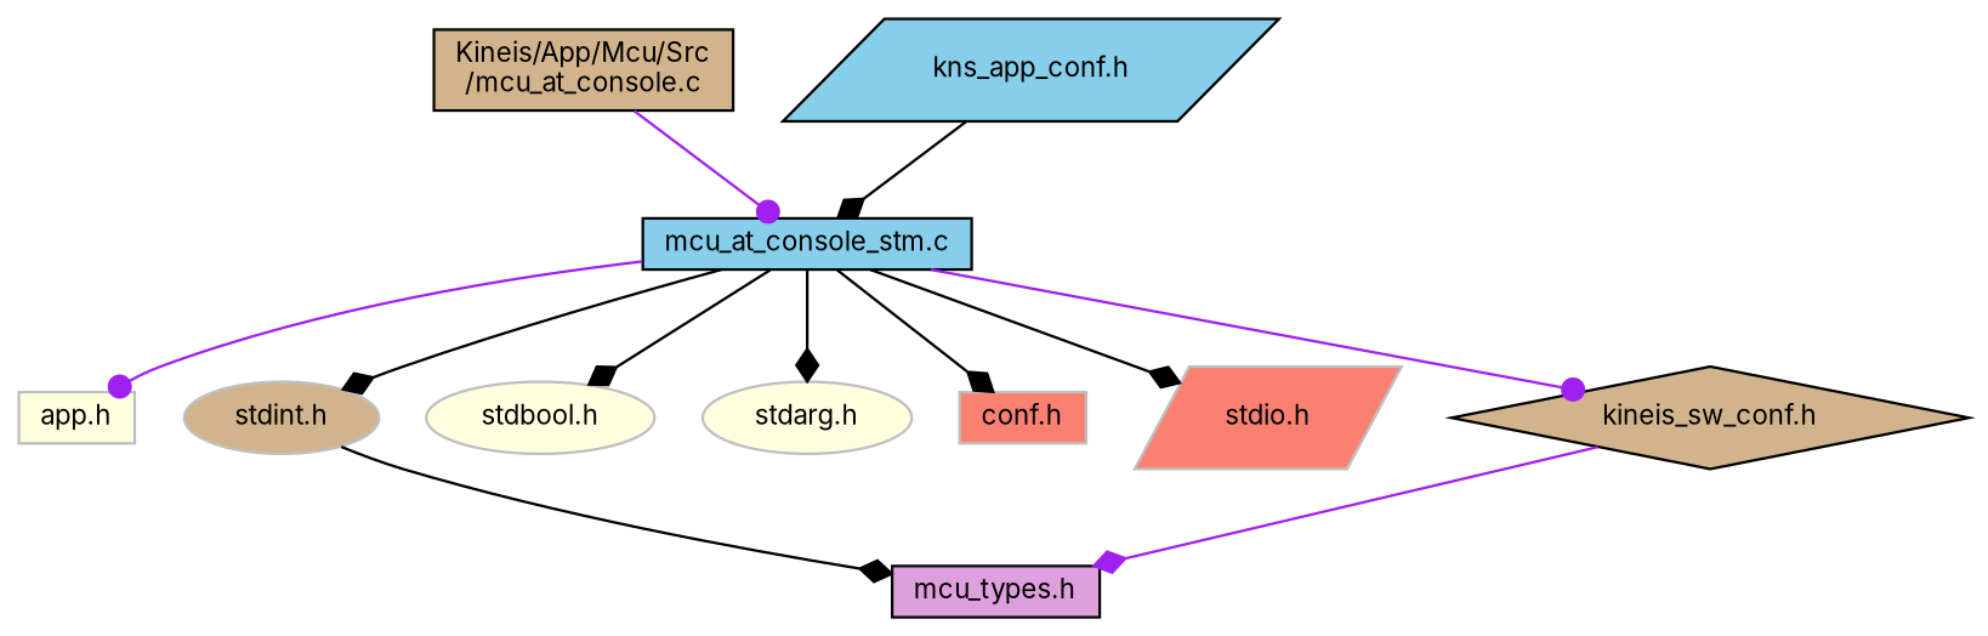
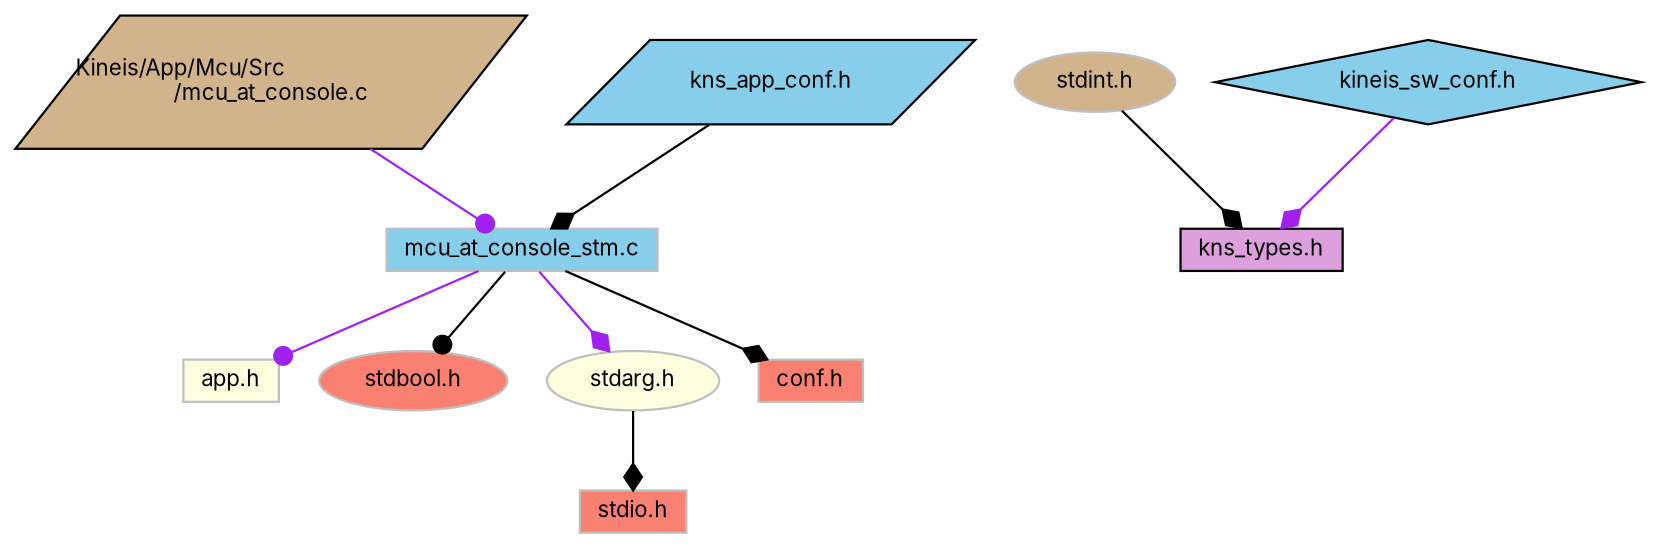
  digraph {
    fontname=Inter
    node [color=grey75 fillcolor=skyblue fontname=Inter fontsize=10 shape=box style=filled]
    edge [arrowhead=diamond color=black fontname=Inter fontsize=10 labelfontname=Helvetica labelfontsize=10 style=solid]
-   n1 [color=black fillcolor=tan fontcolor=black height=0.2 label="Kineis/App/Mcu/Src\l/mcu_at_console.c" width=0.4]
-   n2 [color=black height=0.2 label="mcu_at_console_stm.c" width=0.4]
+   n1 [color=black fillcolor=tan fontcolor=black height=0.2 label="Kineis/App/Mcu/Src\l/mcu_at_console.c" shape=parallelogram width=0.4]
+   n2 [height=0.2 label="mcu_at_console_stm.c" width=0.4]
    n3 [fillcolor=lightyellow height=0.2 label="app.h" width=0.4]
    n4 [fillcolor=tan height=0.2 label="stdint.h" shape=ellipse width=0.4]
-   n5 [fillcolor=lightyellow height=0.2 label="stdbool.h" shape=ellipse width=0.4]
+   n5 [fillcolor=salmon height=0.2 label="stdbool.h" shape=ellipse width=0.4]
    n6 [fillcolor=lightyellow height=0.2 label="stdarg.h" shape=ellipse width=0.4]
    n7 [fillcolor=salmon height=0.2 label="conf.h" width=0.4]
-   n8 [fillcolor=salmon height=0.2 label="stdio.h" shape=parallelogram width=0.4]
-   n9 [color=black fillcolor=tan height=0.2 label="kineis_sw_conf.h" shape=diamond width=0.4]
-   n10 [color=black fillcolor=plum height=0.2 label="mcu_types.h" width=0.4]
+   n8 [fillcolor=salmon height=0.2 label="stdio.h" width=0.4]
+   n9 [color=black height=0.2 label="kineis_sw_conf.h" shape=diamond width=0.4]
+   n10 [color=black fillcolor=plum height=0.2 label="kns_types.h" width=0.4]
    n11 [color=black height=0.2 label="kns_app_conf.h" shape=parallelogram width=0.4]
    n1 -> n2 [arrowhead=dot color=purple]
    n2 -> n3 [arrowhead=dot color=purple]
-   n2 -> n4
-   n2 -> n5
-   n2 -> n6
+   n2 -> n5 [arrowhead=dot]
+   n2 -> n6 [color=purple]
    n2 -> n7
-   n2 -> n8
-   n2 -> n9 [arrowhead=dot color=purple]
+   n6 -> n8
    n4 -> n10
    n9 -> n10 [color=purple]
    n11 -> n2
  }
